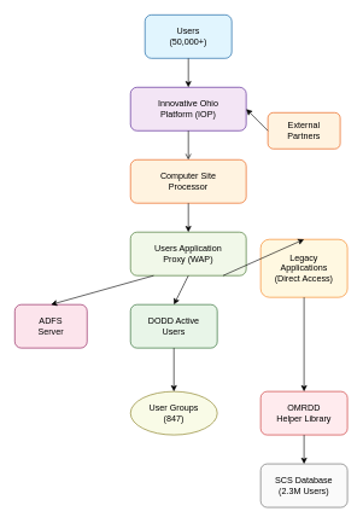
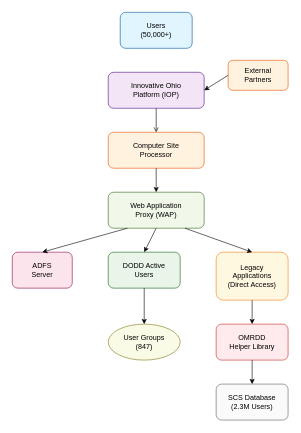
  <mxCell id="0" />
  <mxCell id="1" parent="0" />
  <mxCell id="2" value="Users&#10;(50,000+)" style="rounded=1;whiteSpace=wrap;html=1;fillColor=#e1f5fe;strokeColor=#01579b;" vertex="1" parent="1"><mxGeometry x="200" y="20" width="120" height="60" as="geometry" /></mxCell>
- <mxCell id="3" value="External&#10;Partners" style="rounded=1;whiteSpace=wrap;html=1;fillColor=#fff3e0;strokeColor=#e65100;" vertex="1" parent="1"><mxGeometry x="370" y="155" width="100" height="50" as="geometry" /></mxCell>
+ <mxCell id="3" value="External&#10;Partners" style="rounded=1;whiteSpace=wrap;html=1;fillColor=#fff3e0;strokeColor=#e65100;" vertex="1" parent="1"><mxGeometry x="380" y="100" width="100" height="50" as="geometry" /></mxCell>
  <mxCell id="4" value="Innovative Ohio&#10;Platform (IOP)" style="rounded=1;whiteSpace=wrap;html=1;fillColor=#f3e5f5;strokeColor=#4a148c;" vertex="1" parent="1"><mxGeometry x="180" y="120" width="160" height="60" as="geometry" /></mxCell>
  <mxCell id="5" value="Computer Site&#10;Processor" style="rounded=1;whiteSpace=wrap;html=1;fillColor=#fff3e0;strokeColor=#e65100;" vertex="1" parent="1"><mxGeometry x="180" y="220" width="160" height="60" as="geometry" /></mxCell>
- <mxCell id="6" value="Users Application&#10;Proxy (WAP)" style="rounded=1;whiteSpace=wrap;html=1;fillColor=#f1f8e9;strokeColor=#33691e;" vertex="1" parent="1"><mxGeometry x="180" y="320" width="160" height="60" as="geometry" /></mxCell>
+ <mxCell id="6" value="Web Application&#10;Proxy (WAP)" style="rounded=1;whiteSpace=wrap;html=1;fillColor=#f1f8e9;strokeColor=#33691e;" vertex="1" parent="1"><mxGeometry x="180" y="320" width="160" height="60" as="geometry" /></mxCell>
  <mxCell id="7" value="ADFS&#10;Server" style="rounded=1;whiteSpace=wrap;html=1;fillColor=#fce4ec;strokeColor=#880e4f;" vertex="1" parent="1"><mxGeometry x="20" y="420" width="100" height="60" as="geometry" /></mxCell>
  <mxCell id="8" value="DODD Active&#10;Users" style="rounded=1;whiteSpace=wrap;html=1;fillColor=#e8f5e8;strokeColor=#1b5e20;" vertex="1" parent="1"><mxGeometry x="180" y="420" width="120" height="60" as="geometry" /></mxCell>
- <mxCell id="9" value="Legacy&#10;Applications&#10;(Direct Access)" style="rounded=1;whiteSpace=wrap;html=1;fillColor=#fff8e1;strokeColor=#f57f17;" vertex="1" parent="1"><mxGeometry x="360" y="330" width="120" height="80" as="geometry" /></mxCell>
+ <mxCell id="9" value="Legacy&#10;Applications&#10;(Direct Access)" style="rounded=1;whiteSpace=wrap;html=1;fillColor=#fff8e1;strokeColor=#f57f17;" vertex="1" parent="1"><mxGeometry x="360" y="420" width="120" height="80" as="geometry" /></mxCell>
  <mxCell id="10" value="User Groups&#10;(847)" style="ellipse;whiteSpace=wrap;html=1;fillColor=#f9fbe7;strokeColor=#827717;" vertex="1" parent="1"><mxGeometry x="180" y="540" width="120" height="60" as="geometry" /></mxCell>
  <mxCell id="11" value="OMRDD&#10;Helper Library" style="rounded=1;whiteSpace=wrap;html=1;fillColor=#ffebee;strokeColor=#c62828;" vertex="1" parent="1"><mxGeometry x="360" y="540" width="120" height="60" as="geometry" /></mxCell>
  <mxCell id="12" value="SCS Database&#10;(2.3M Users)" style="rounded=1;whiteSpace=wrap;html=1;fillColor=#fafafa;strokeColor=#616161;" vertex="1" parent="1"><mxGeometry x="360" y="640" width="120" height="60" as="geometry" /></mxCell>
- <mxCell id="13" value="" style="endArrow=classic;html=1;exitX=0.5;exitY=1;exitDx=0;exitDy=0;entryX=0.5;entryY=0;entryDx=0;entryDy=0;" edge="1" parent="1" source="2" target="4"><mxGeometry width="50" height="50" relative="1" as="geometry"><mxPoint x="260" y="80" as="sourcePoint" /><mxPoint x="310" y="30" as="targetPoint" /></mxGeometry></mxCell>
  <mxCell id="14" value="" style="endArrow=classic;html=1;exitX=0;exitY=0.5;exitDx=0;exitDy=0;entryX=1;entryY=0.5;entryDx=0;entryDy=0;" edge="1" parent="1" source="3" target="4"><mxGeometry width="50" height="50" relative="1" as="geometry"><mxPoint x="260" y="180" as="sourcePoint" /><mxPoint x="310" y="130" as="targetPoint" /></mxGeometry></mxCell>
  <mxCell id="15" value="" style="endArrow=open;html=1;exitX=0.5;exitY=1;exitDx=0;exitDy=0;entryX=0.5;entryY=0;entryDx=0;entryDy=0;" edge="1" parent="1" source="4" target="5"><mxGeometry width="50" height="50" relative="1" as="geometry"><mxPoint x="260" y="180" as="sourcePoint" /><mxPoint x="310" y="130" as="targetPoint" /></mxGeometry></mxCell>
  <mxCell id="16" value="" style="endArrow=classic;html=1;exitX=0.5;exitY=1;exitDx=0;exitDy=0;entryX=0.5;entryY=0;entryDx=0;entryDy=0;" edge="1" parent="1" source="5" target="6"><mxGeometry width="50" height="50" relative="1" as="geometry"><mxPoint x="260" y="280" as="sourcePoint" /><mxPoint x="310" y="230" as="targetPoint" /></mxGeometry></mxCell>
  <mxCell id="17" value="" style="endArrow=classic;html=1;exitX=0.2;exitY=1;exitDx=0;exitDy=0;entryX=0.5;entryY=0;entryDx=0;entryDy=0;" edge="1" parent="1" source="6" target="7"><mxGeometry width="50" height="50" relative="1" as="geometry"><mxPoint x="210" y="380" as="sourcePoint" /><mxPoint x="260" y="330" as="targetPoint" /></mxGeometry></mxCell>
  <mxCell id="18" value="" style="endArrow=classic;html=1;exitX=0.5;exitY=1;exitDx=0;exitDy=0;entryX=0.5;entryY=0;entryDx=0;entryDy=0;" edge="1" parent="1" source="6" target="8"><mxGeometry width="50" height="50" relative="1" as="geometry"><mxPoint x="260" y="380" as="sourcePoint" /><mxPoint x="310" y="330" as="targetPoint" /></mxGeometry></mxCell>
  <mxCell id="19" value="" style="endArrow=classic;html=1;exitX=0.8;exitY=1;exitDx=0;exitDy=0;entryX=0.5;entryY=0;entryDx=0;entryDy=0;" edge="1" parent="1" source="6" target="9"><mxGeometry width="50" height="50" relative="1" as="geometry"><mxPoint x="310" y="380" as="sourcePoint" /><mxPoint x="360" y="330" as="targetPoint" /></mxGeometry></mxCell>
  <mxCell id="20" value="" style="endArrow=classic;html=1;exitX=0.5;exitY=1;exitDx=0;exitDy=0;entryX=0.5;entryY=0;entryDx=0;entryDy=0;" edge="1" parent="1" source="8" target="10"><mxGeometry width="50" height="50" relative="1" as="geometry"><mxPoint x="240" y="480" as="sourcePoint" /><mxPoint x="290" y="430" as="targetPoint" /></mxGeometry></mxCell>
  <mxCell id="21" value="" style="endArrow=classic;html=1;exitX=0.5;exitY=1;exitDx=0;exitDy=0;entryX=0.5;entryY=0;entryDx=0;entryDy=0;" edge="1" parent="1" source="9" target="11"><mxGeometry width="50" height="50" relative="1" as="geometry"><mxPoint x="420" y="500" as="sourcePoint" /><mxPoint x="470" y="450" as="targetPoint" /></mxGeometry></mxCell>
  <mxCell id="22" value="" style="endArrow=classic;html=1;exitX=0.5;exitY=1;exitDx=0;exitDy=0;entryX=0.5;entryY=0;entryDx=0;entryDy=0;" edge="1" parent="1" source="11" target="12"><mxGeometry width="50" height="50" relative="1" as="geometry"><mxPoint x="420" y="600" as="sourcePoint" /><mxPoint x="470" y="550" as="targetPoint" /></mxGeometry></mxCell>
